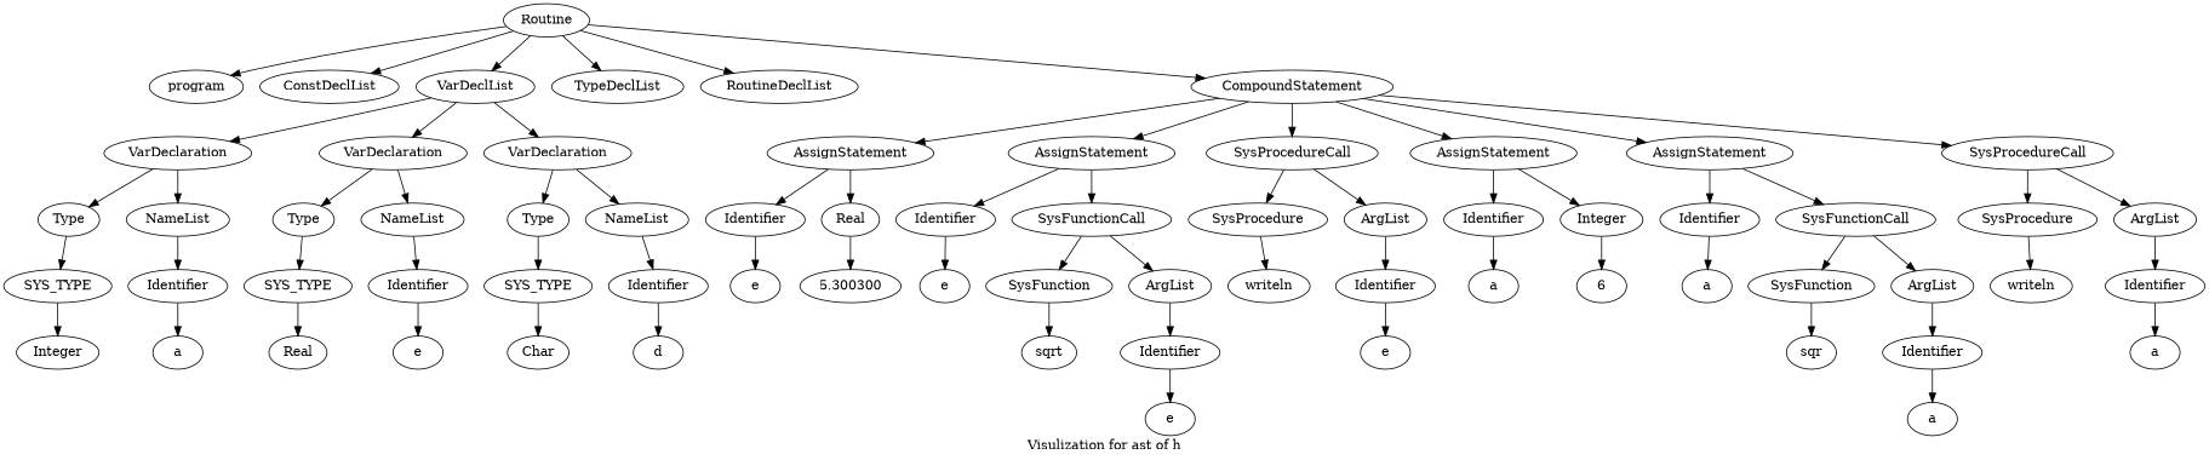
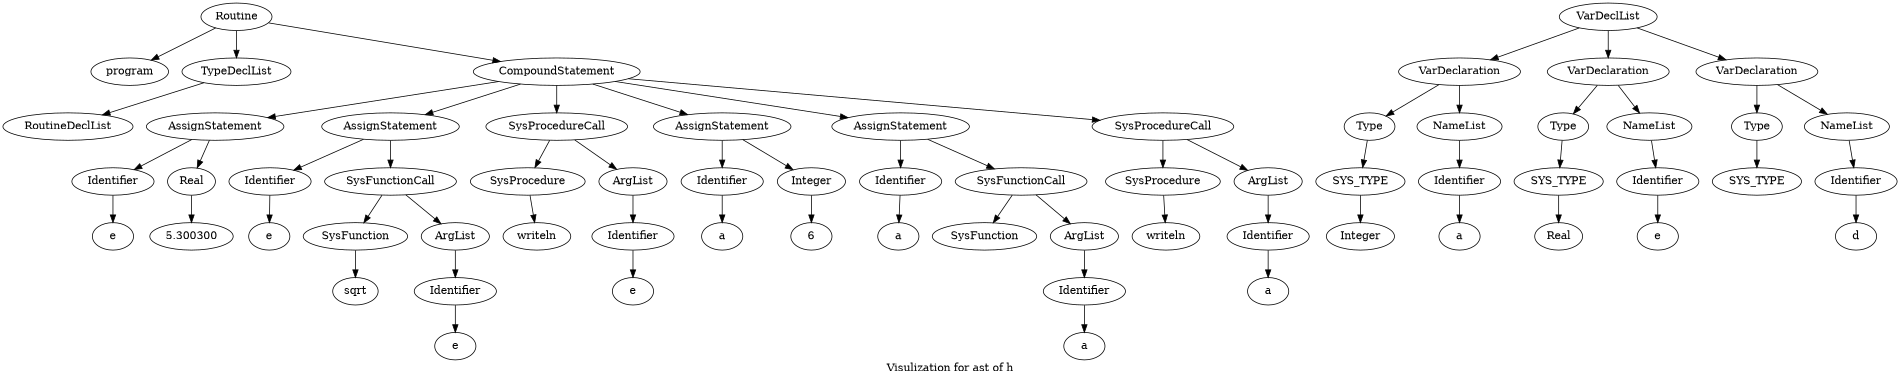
  digraph {
    label="Visulization for ast of h"
    n1 [label=program]
    n2 [label=Routine]
-   n3 [label=ConstDeclList]
    n4 [label=VarDeclList]
    n5 [label=TypeDeclList]
    n6 [label=RoutineDeclList]
    n7 [label=CompoundStatement]
    n8 [label=VarDeclaration]
    n9 [label=VarDeclaration]
    n10 [label=VarDeclaration]
    n11 [label=AssignStatement]
    n12 [label=AssignStatement]
    n13 [label=SysProcedureCall]
    n14 [label=AssignStatement]
    n15 [label=AssignStatement]
    n16 [label=SysProcedureCall]
    n17 [label=Type]
    n18 [label=NameList]
    n19 [label=Type]
    n20 [label=NameList]
    n21 [label=Type]
    n22 [label=NameList]
    n23 [label=SYS_TYPE]
    n24 [label=Identifier]
    n25 [label=Integer]
    n26 [label=a]
    n27 [label=SYS_TYPE]
    n28 [label=Identifier]
    n29 [label=Real]
    n30 [label=e]
    n31 [label=SYS_TYPE]
    n32 [label=Identifier]
-   n33 [label=Char]
    n34 [label=d]
    n35 [label=Identifier]
    n36 [label=Real]
    n37 [label=Identifier]
    n38 [label=SysFunctionCall]
    n39 [label=SysProcedure]
    n40 [label=ArgList]
    n41 [label=Identifier]
    n42 [label=Integer]
    n43 [label=Identifier]
    n44 [label=SysFunctionCall]
    n45 [label=SysProcedure]
    n46 [label=ArgList]
    n47 [label=e]
    n48 [label=5.300300]
    n49 [label=e]
    n50 [label=SysFunction]
    n51 [label=ArgList]
    n52 [label=sqrt]
    n53 [label=Identifier]
    n54 [label=e]
    n55 [label=writeln]
    n56 [label=Identifier]
    n57 [label=e]
    n58 [label=a]
    n59 [label=6]
    n60 [label=a]
    n61 [label=SysFunction]
    n62 [label=ArgList]
-   n63 [label=sqr]
    n64 [label=Identifier]
    n65 [label=a]
    n66 [label=writeln]
    n67 [label=Identifier]
    n68 [label=a]
    n2 -> n1
-   n2 -> n3
-   n2 -> n4
    n2 -> n5
-   n2 -> n6
+   n5 -> n6
    n2 -> n7
    n4 -> n8
    n4 -> n9
    n4 -> n10
    n7 -> n11
    n7 -> n12
    n7 -> n13
    n7 -> n14
    n7 -> n15
    n7 -> n16
    n8 -> n17
    n8 -> n18
    n9 -> n19
    n9 -> n20
    n10 -> n21
    n10 -> n22
    n11 -> n35
    n11 -> n36
    n12 -> n37
    n12 -> n38
    n13 -> n39
    n13 -> n40
    n14 -> n41
    n14 -> n42
    n15 -> n43
    n15 -> n44
    n16 -> n45
    n16 -> n46
    n17 -> n23
    n18 -> n24
    n19 -> n27
    n20 -> n28
    n21 -> n31
    n22 -> n32
    n23 -> n25
    n24 -> n26
    n27 -> n29
    n28 -> n30
-   n31 -> n33
    n32 -> n34
    n35 -> n47
    n36 -> n48
    n37 -> n49
    n38 -> n50
    n38 -> n51
    n39 -> n55
    n40 -> n56
    n41 -> n58
    n42 -> n59
    n43 -> n60
    n44 -> n61
    n44 -> n62
    n45 -> n66
    n46 -> n67
    n50 -> n52
    n51 -> n53
    n53 -> n54
    n56 -> n57
-   n61 -> n63
    n62 -> n64
    n64 -> n65
    n67 -> n68
  }
